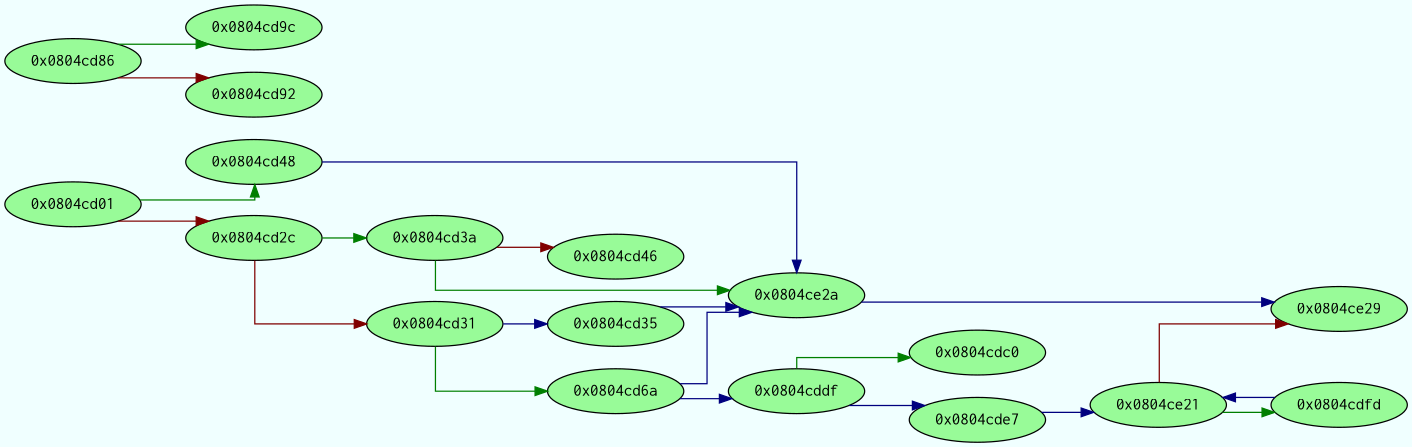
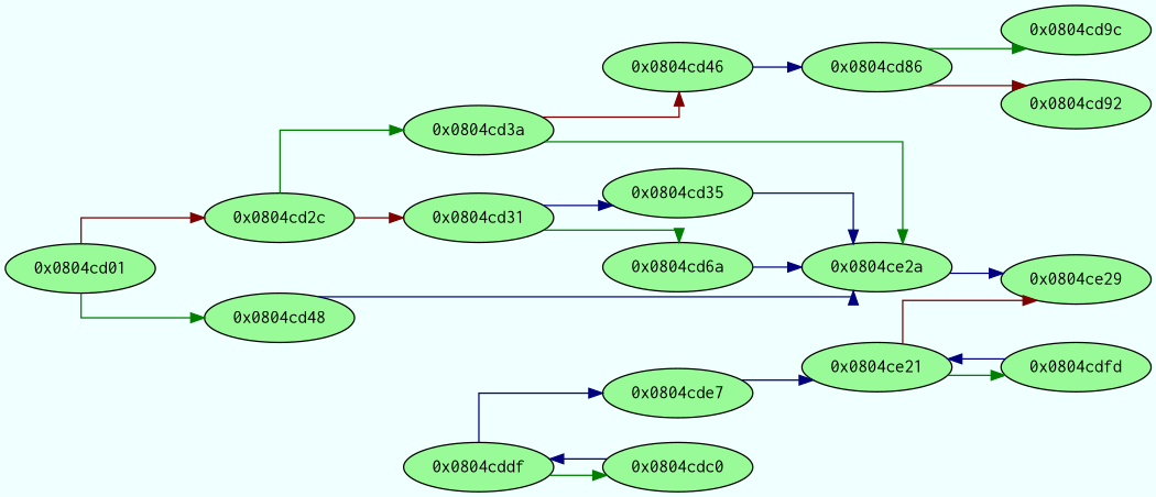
  digraph {
    bgcolor=azure
    fontname=Courier
    fontsize=8
    rankdir=LR
    splines=ortho
    node [color=black fillcolor=palegreen fontname=Courier style=filled]
    edge [arrowhead=normal color="#00007f"]
    n1 [label="0x0804cd01"]
    n2 [label="0x0804cd48"]
    n3 [label="0x0804cd2c"]
    n4 [label="0x0804ce2a"]
    n5 [label="0x0804cd3a"]
    n6 [label="0x0804cd31"]
    n7 [label="0x0804ce29"]
    n8 [label="0x0804cd46"]
    n9 [label="0x0804cd6a"]
    n10 [label="0x0804cd35"]
    n11 [label="0x0804cd86"]
    n12 [label="0x0804cd9c"]
    n13 [label="0x0804cd92"]
    n14 [label="0x0804cddf"]
    n15 [label="0x0804cdc0"]
    n16 [label="0x0804cde7"]
    n17 [label="0x0804ce21"]
    n18 [label="0x0804cdfd"]
    n1 -> n2 [color="#007f00"]
    n1 -> n3 [color="#7f0000"]
    n2 -> n4
    n3 -> n5 [color="#007f00"]
    n3 -> n6 [color="#7f0000"]
    n4 -> n7
    n5 -> n4 [color="#007f00"]
    n5 -> n8 [color="#7f0000"]
    n6 -> n9 [color="#007f00"]
    n6 -> n10
+   n8 -> n11
    n9 -> n4
    n10 -> n4
    n11 -> n12 [color="#007f00"]
    n11 -> n13 [color="#7f0000"]
    n14 -> n15 [color="#007f00"]
    n14 -> n16
-   n9 -> n14
+   n15 -> n14
    n16 -> n17
    n17 -> n7 [color="#7f0000"]
    n17 -> n18 [color="#007f00"]
    n18 -> n17
  }
